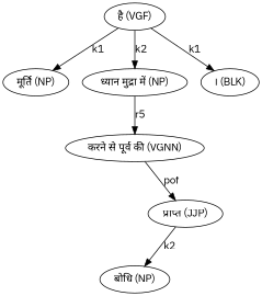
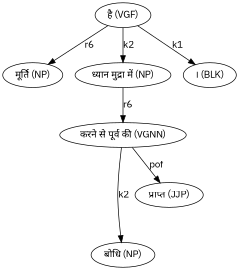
  digraph {
    fontname="IBM Plex Sans"
    node [fontname="IBM Plex Sans"]
    edge [fontname="IBM Plex Sans"]
    n1 [label="मूर्ति (NP)"]
    n2 [label="बोधि (NP)"]
    n3 [label="प्राप्‍त (JJP)"]
    n4 [label="करने से पूर्व की (VGNN)"]
    n5 [label="ध्‍यान मुद्रा में (NP)"]
    n6 [label="है (VGF)"]
    n7 [label="। (BLK)"]
-   n3 -> n2 [label=k2]
+   n4 -> n2 [label=k2]
    n4 -> n3 [label=pof]
-   n5 -> n4 [label=r5]
-   n6 -> n1 [label=k1]
+   n5 -> n4 [label=r6]
+   n6 -> n1 [label=r6]
    n6 -> n5 [label=k2]
    n6 -> n7 [label=k1]
  }
